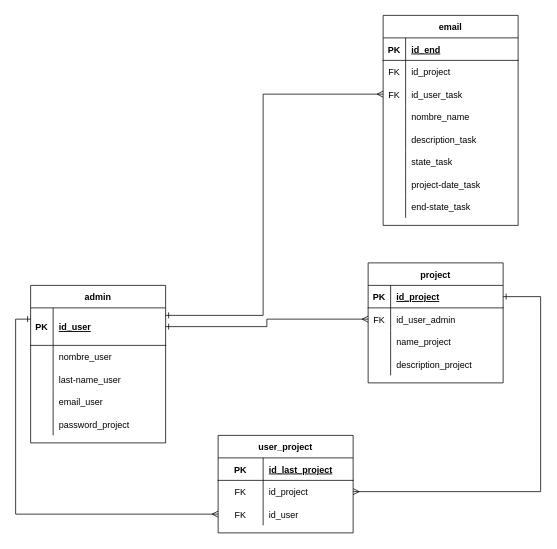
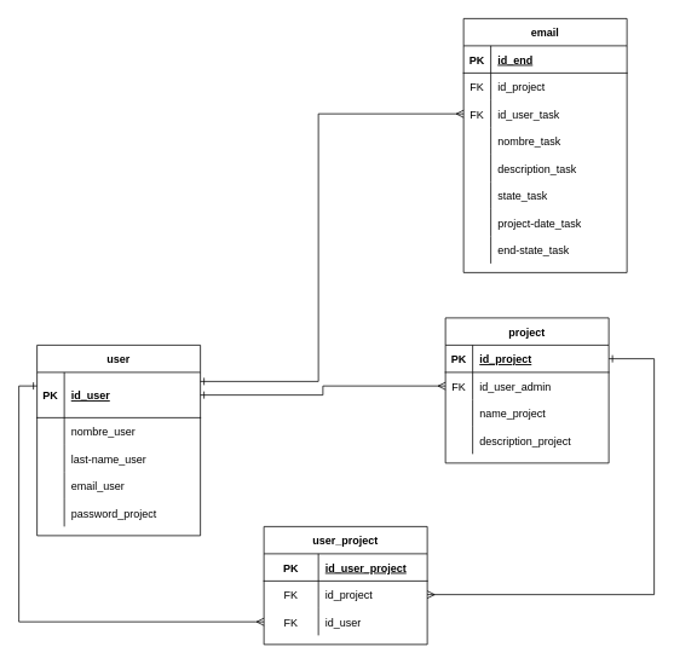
  <mxCell id="0" />
  <mxCell id="1" parent="0" />
- <mxCell id="2" value="admin" style="shape=table;startSize=30;container=1;collapsible=1;childLayout=tableLayout;fixedRows=1;rowLines=0;fontStyle=1;align=center;resizeLast=1;" vertex="1" parent="1"><mxGeometry x="40" y="380" width="180" height="210" as="geometry" /></mxCell>
+ <mxCell id="2" value="user" style="shape=table;startSize=30;container=1;collapsible=1;childLayout=tableLayout;fixedRows=1;rowLines=0;fontStyle=1;align=center;resizeLast=1;" vertex="1" parent="1"><mxGeometry x="40" y="380" width="180" height="210" as="geometry" /></mxCell>
  <mxCell id="3" value="" style="shape=tableRow;horizontal=0;startSize=0;swimlaneHead=0;swimlaneBody=0;fillColor=none;collapsible=0;dropTarget=0;points=[[0,0.5],[1,0.5]];portConstraint=eastwest;top=0;left=0;right=0;bottom=1;" vertex="1" parent="2"><mxGeometry y="30" width="180" height="50" as="geometry" /></mxCell>
  <mxCell id="4" value="PK" style="shape=partialRectangle;connectable=0;fillColor=none;top=0;left=0;bottom=0;right=0;fontStyle=1;overflow=hidden;" vertex="1" parent="3"><mxGeometry width="30" height="50" as="geometry"><mxRectangle width="30" height="50" as="alternateBounds" /></mxGeometry></mxCell>
  <mxCell id="5" value="id_user" style="shape=partialRectangle;connectable=0;fillColor=none;top=0;left=0;bottom=0;right=0;align=left;spacingLeft=6;fontStyle=5;overflow=hidden;" vertex="1" parent="3"><mxGeometry x="30" width="150" height="50" as="geometry"><mxRectangle width="150" height="50" as="alternateBounds" /></mxGeometry></mxCell>
  <mxCell id="6" value="" style="shape=tableRow;horizontal=0;startSize=0;swimlaneHead=0;swimlaneBody=0;fillColor=none;collapsible=0;dropTarget=0;points=[[0,0.5],[1,0.5]];portConstraint=eastwest;top=0;left=0;right=0;bottom=0;" vertex="1" parent="2"><mxGeometry y="80" width="180" height="30" as="geometry" /></mxCell>
  <mxCell id="7" value="" style="shape=partialRectangle;connectable=0;fillColor=none;top=0;left=0;bottom=0;right=0;editable=1;overflow=hidden;" vertex="1" parent="6"><mxGeometry width="30" height="30" as="geometry"><mxRectangle width="30" height="30" as="alternateBounds" /></mxGeometry></mxCell>
  <mxCell id="8" value="nombre_user" style="shape=partialRectangle;connectable=0;fillColor=none;top=0;left=0;bottom=0;right=0;align=left;spacingLeft=6;overflow=hidden;" vertex="1" parent="6"><mxGeometry x="30" width="150" height="30" as="geometry"><mxRectangle width="150" height="30" as="alternateBounds" /></mxGeometry></mxCell>
  <mxCell id="9" value="" style="shape=tableRow;horizontal=0;startSize=0;swimlaneHead=0;swimlaneBody=0;fillColor=none;collapsible=0;dropTarget=0;points=[[0,0.5],[1,0.5]];portConstraint=eastwest;top=0;left=0;right=0;bottom=0;" vertex="1" parent="2"><mxGeometry y="110" width="180" height="30" as="geometry" /></mxCell>
  <mxCell id="10" value="" style="shape=partialRectangle;connectable=0;fillColor=none;top=0;left=0;bottom=0;right=0;editable=1;overflow=hidden;" vertex="1" parent="9"><mxGeometry width="30" height="30" as="geometry"><mxRectangle width="30" height="30" as="alternateBounds" /></mxGeometry></mxCell>
  <mxCell id="11" value="last-name_user" style="shape=partialRectangle;connectable=0;fillColor=none;top=0;left=0;bottom=0;right=0;align=left;spacingLeft=6;overflow=hidden;" vertex="1" parent="9"><mxGeometry x="30" width="150" height="30" as="geometry"><mxRectangle width="150" height="30" as="alternateBounds" /></mxGeometry></mxCell>
  <mxCell id="12" value="" style="shape=tableRow;horizontal=0;startSize=0;swimlaneHead=0;swimlaneBody=0;fillColor=none;collapsible=0;dropTarget=0;points=[[0,0.5],[1,0.5]];portConstraint=eastwest;top=0;left=0;right=0;bottom=0;" vertex="1" parent="2"><mxGeometry y="140" width="180" height="30" as="geometry" /></mxCell>
  <mxCell id="13" value="" style="shape=partialRectangle;connectable=0;fillColor=none;top=0;left=0;bottom=0;right=0;editable=1;overflow=hidden;" vertex="1" parent="12"><mxGeometry width="30" height="30" as="geometry"><mxRectangle width="30" height="30" as="alternateBounds" /></mxGeometry></mxCell>
  <mxCell id="14" value="email_user" style="shape=partialRectangle;connectable=0;fillColor=none;top=0;left=0;bottom=0;right=0;align=left;spacingLeft=6;overflow=hidden;" vertex="1" parent="12"><mxGeometry x="30" width="150" height="30" as="geometry"><mxRectangle width="150" height="30" as="alternateBounds" /></mxGeometry></mxCell>
  <mxCell id="15" value="" style="shape=tableRow;horizontal=0;startSize=0;swimlaneHead=0;swimlaneBody=0;fillColor=none;collapsible=0;dropTarget=0;points=[[0,0.5],[1,0.5]];portConstraint=eastwest;top=0;left=0;right=0;bottom=0;" vertex="1" parent="2"><mxGeometry y="170" width="180" height="30" as="geometry" /></mxCell>
  <mxCell id="16" value="" style="shape=partialRectangle;connectable=0;fillColor=none;top=0;left=0;bottom=0;right=0;editable=1;overflow=hidden;" vertex="1" parent="15"><mxGeometry width="30" height="30" as="geometry"><mxRectangle width="30" height="30" as="alternateBounds" /></mxGeometry></mxCell>
  <mxCell id="17" value="password_project" style="shape=partialRectangle;connectable=0;fillColor=none;top=0;left=0;bottom=0;right=0;align=left;spacingLeft=6;overflow=hidden;" vertex="1" parent="15"><mxGeometry x="30" width="150" height="30" as="geometry"><mxRectangle width="150" height="30" as="alternateBounds" /></mxGeometry></mxCell>
  <mxCell id="18" value="project" style="shape=table;startSize=30;container=1;collapsible=1;childLayout=tableLayout;fixedRows=1;rowLines=0;fontStyle=1;align=center;resizeLast=1;" vertex="1" parent="1"><mxGeometry x="490" y="350" width="180" height="160" as="geometry" /></mxCell>
  <mxCell id="19" value="" style="shape=tableRow;horizontal=0;startSize=0;swimlaneHead=0;swimlaneBody=0;fillColor=none;collapsible=0;dropTarget=0;points=[[0,0.5],[1,0.5]];portConstraint=eastwest;top=0;left=0;right=0;bottom=1;" vertex="1" parent="18"><mxGeometry y="30" width="180" height="30" as="geometry" /></mxCell>
  <mxCell id="20" value="PK" style="shape=partialRectangle;connectable=0;fillColor=none;top=0;left=0;bottom=0;right=0;fontStyle=1;overflow=hidden;" vertex="1" parent="19"><mxGeometry width="30" height="30" as="geometry"><mxRectangle width="30" height="30" as="alternateBounds" /></mxGeometry></mxCell>
  <mxCell id="21" value="id_project" style="shape=partialRectangle;connectable=0;fillColor=none;top=0;left=0;bottom=0;right=0;align=left;spacingLeft=6;fontStyle=5;overflow=hidden;" vertex="1" parent="19"><mxGeometry x="30" width="150" height="30" as="geometry"><mxRectangle width="150" height="30" as="alternateBounds" /></mxGeometry></mxCell>
  <mxCell id="22" value="" style="shape=tableRow;horizontal=0;startSize=0;swimlaneHead=0;swimlaneBody=0;fillColor=none;collapsible=0;dropTarget=0;points=[[0,0.5],[1,0.5]];portConstraint=eastwest;top=0;left=0;right=0;bottom=0;" vertex="1" parent="18"><mxGeometry y="60" width="180" height="30" as="geometry" /></mxCell>
  <mxCell id="23" value="FK" style="shape=partialRectangle;connectable=0;fillColor=none;top=0;left=0;bottom=0;right=0;editable=1;overflow=hidden;" vertex="1" parent="22"><mxGeometry width="30" height="30" as="geometry"><mxRectangle width="30" height="30" as="alternateBounds" /></mxGeometry></mxCell>
  <mxCell id="24" value="id_user_admin" style="shape=partialRectangle;connectable=0;fillColor=none;top=0;left=0;bottom=0;right=0;align=left;spacingLeft=6;overflow=hidden;" vertex="1" parent="22"><mxGeometry x="30" width="150" height="30" as="geometry"><mxRectangle width="150" height="30" as="alternateBounds" /></mxGeometry></mxCell>
  <mxCell id="25" value="" style="shape=tableRow;horizontal=0;startSize=0;swimlaneHead=0;swimlaneBody=0;fillColor=none;collapsible=0;dropTarget=0;points=[[0,0.5],[1,0.5]];portConstraint=eastwest;top=0;left=0;right=0;bottom=0;" vertex="1" parent="18"><mxGeometry y="90" width="180" height="30" as="geometry" /></mxCell>
  <mxCell id="26" value="" style="shape=partialRectangle;connectable=0;fillColor=none;top=0;left=0;bottom=0;right=0;editable=1;overflow=hidden;" vertex="1" parent="25"><mxGeometry width="30" height="30" as="geometry"><mxRectangle width="30" height="30" as="alternateBounds" /></mxGeometry></mxCell>
  <mxCell id="27" value="name_project" style="shape=partialRectangle;connectable=0;fillColor=none;top=0;left=0;bottom=0;right=0;align=left;spacingLeft=6;overflow=hidden;" vertex="1" parent="25"><mxGeometry x="30" width="150" height="30" as="geometry"><mxRectangle width="150" height="30" as="alternateBounds" /></mxGeometry></mxCell>
  <mxCell id="28" value="" style="shape=tableRow;horizontal=0;startSize=0;swimlaneHead=0;swimlaneBody=0;fillColor=none;collapsible=0;dropTarget=0;points=[[0,0.5],[1,0.5]];portConstraint=eastwest;top=0;left=0;right=0;bottom=0;" vertex="1" parent="18"><mxGeometry y="120" width="180" height="30" as="geometry" /></mxCell>
  <mxCell id="29" value="" style="shape=partialRectangle;connectable=0;fillColor=none;top=0;left=0;bottom=0;right=0;editable=1;overflow=hidden;" vertex="1" parent="28"><mxGeometry width="30" height="30" as="geometry"><mxRectangle width="30" height="30" as="alternateBounds" /></mxGeometry></mxCell>
  <mxCell id="30" value="description_project" style="shape=partialRectangle;connectable=0;fillColor=none;top=0;left=0;bottom=0;right=0;align=left;spacingLeft=6;overflow=hidden;" vertex="1" parent="28"><mxGeometry x="30" width="150" height="30" as="geometry"><mxRectangle width="150" height="30" as="alternateBounds" /></mxGeometry></mxCell>
  <mxCell id="31" value="user_project" style="shape=table;startSize=30;container=1;collapsible=1;childLayout=tableLayout;fixedRows=1;rowLines=0;fontStyle=1;align=center;resizeLast=1;" vertex="1" parent="1"><mxGeometry x="290" y="580" width="180" height="130" as="geometry" /></mxCell>
  <mxCell id="32" value="" style="shape=tableRow;horizontal=0;startSize=0;swimlaneHead=0;swimlaneBody=0;fillColor=none;collapsible=0;dropTarget=0;points=[[0,0.5],[1,0.5]];portConstraint=eastwest;top=0;left=0;right=0;bottom=1;" vertex="1" parent="31"><mxGeometry y="30" width="180" height="30" as="geometry" /></mxCell>
  <mxCell id="33" value="PK" style="shape=partialRectangle;connectable=0;fillColor=none;top=0;left=0;bottom=0;right=0;fontStyle=1;overflow=hidden;" vertex="1" parent="32"><mxGeometry width="60" height="30" as="geometry"><mxRectangle width="60" height="30" as="alternateBounds" /></mxGeometry></mxCell>
- <mxCell id="34" value="id_last_project" style="shape=partialRectangle;connectable=0;fillColor=none;top=0;left=0;bottom=0;right=0;align=left;spacingLeft=6;fontStyle=5;overflow=hidden;" vertex="1" parent="32"><mxGeometry x="60" width="120" height="30" as="geometry"><mxRectangle width="120" height="30" as="alternateBounds" /></mxGeometry></mxCell>
+ <mxCell id="34" value="id_user_project" style="shape=partialRectangle;connectable=0;fillColor=none;top=0;left=0;bottom=0;right=0;align=left;spacingLeft=6;fontStyle=5;overflow=hidden;" vertex="1" parent="32"><mxGeometry x="60" width="120" height="30" as="geometry"><mxRectangle width="120" height="30" as="alternateBounds" /></mxGeometry></mxCell>
  <mxCell id="35" value="" style="shape=tableRow;horizontal=0;startSize=0;swimlaneHead=0;swimlaneBody=0;fillColor=none;collapsible=0;dropTarget=0;points=[[0,0.5],[1,0.5]];portConstraint=eastwest;top=0;left=0;right=0;bottom=0;" vertex="1" parent="31"><mxGeometry y="60" width="180" height="30" as="geometry" /></mxCell>
  <mxCell id="36" value="FK" style="shape=partialRectangle;connectable=0;fillColor=none;top=0;left=0;bottom=0;right=0;editable=1;overflow=hidden;" vertex="1" parent="35"><mxGeometry width="60" height="30" as="geometry"><mxRectangle width="60" height="30" as="alternateBounds" /></mxGeometry></mxCell>
  <mxCell id="37" value="id_project" style="shape=partialRectangle;connectable=0;fillColor=none;top=0;left=0;bottom=0;right=0;align=left;spacingLeft=6;overflow=hidden;" vertex="1" parent="35"><mxGeometry x="60" width="120" height="30" as="geometry"><mxRectangle width="120" height="30" as="alternateBounds" /></mxGeometry></mxCell>
  <mxCell id="38" value="" style="shape=tableRow;horizontal=0;startSize=0;swimlaneHead=0;swimlaneBody=0;fillColor=none;collapsible=0;dropTarget=0;points=[[0,0.5],[1,0.5]];portConstraint=eastwest;top=0;left=0;right=0;bottom=0;" vertex="1" parent="31"><mxGeometry y="90" width="180" height="30" as="geometry" /></mxCell>
  <mxCell id="39" value="FK" style="shape=partialRectangle;connectable=0;fillColor=none;top=0;left=0;bottom=0;right=0;editable=1;overflow=hidden;" vertex="1" parent="38"><mxGeometry width="60" height="30" as="geometry"><mxRectangle width="60" height="30" as="alternateBounds" /></mxGeometry></mxCell>
  <mxCell id="40" value="id_user" style="shape=partialRectangle;connectable=0;fillColor=none;top=0;left=0;bottom=0;right=0;align=left;spacingLeft=6;overflow=hidden;" vertex="1" parent="38"><mxGeometry x="60" width="120" height="30" as="geometry"><mxRectangle width="120" height="30" as="alternateBounds" /></mxGeometry></mxCell>
  <mxCell id="41" style="edgeStyle=orthogonalEdgeStyle;rounded=0;orthogonalLoop=1;jettySize=auto;html=1;endArrow=ERmany;endFill=0;startArrow=ERone;startFill=0;" edge="1" parent="1" source="3" target="22"><mxGeometry relative="1" as="geometry"><Array as="points"><mxPoint x="355" y="435" /><mxPoint x="355" y="425" /></Array></mxGeometry></mxCell>
  <mxCell id="42" style="edgeStyle=orthogonalEdgeStyle;rounded=0;orthogonalLoop=1;jettySize=auto;html=1;entryX=1;entryY=0.5;entryDx=0;entryDy=0;startArrow=ERone;startFill=0;endArrow=ERmany;endFill=0;" edge="1" parent="1" source="19" target="35"><mxGeometry relative="1" as="geometry"><Array as="points"><mxPoint x="720" y="395" /><mxPoint x="720" y="655" /></Array></mxGeometry></mxCell>
  <mxCell id="43" style="edgeStyle=orthogonalEdgeStyle;rounded=0;orthogonalLoop=1;jettySize=auto;html=1;entryX=0;entryY=0.5;entryDx=0;entryDy=0;startArrow=ERone;startFill=0;endArrow=ERmany;endFill=0;" edge="1" parent="1" source="3" target="38"><mxGeometry relative="1" as="geometry"><Array as="points"><mxPoint x="20" y="425" /><mxPoint x="20" y="685" /></Array></mxGeometry></mxCell>
  <mxCell id="44" value="email" style="shape=table;startSize=30;container=1;collapsible=1;childLayout=tableLayout;fixedRows=1;rowLines=0;fontStyle=1;align=center;resizeLast=1;" vertex="1" parent="1"><mxGeometry x="510" y="20" width="180" height="280" as="geometry" /></mxCell>
  <mxCell id="45" value="" style="shape=tableRow;horizontal=0;startSize=0;swimlaneHead=0;swimlaneBody=0;fillColor=none;collapsible=0;dropTarget=0;points=[[0,0.5],[1,0.5]];portConstraint=eastwest;top=0;left=0;right=0;bottom=1;" vertex="1" parent="44"><mxGeometry y="30" width="180" height="30" as="geometry" /></mxCell>
  <mxCell id="46" value="PK" style="shape=partialRectangle;connectable=0;fillColor=none;top=0;left=0;bottom=0;right=0;fontStyle=1;overflow=hidden;" vertex="1" parent="45"><mxGeometry width="30" height="30" as="geometry"><mxRectangle width="30" height="30" as="alternateBounds" /></mxGeometry></mxCell>
  <mxCell id="47" value="id_end" style="shape=partialRectangle;connectable=0;fillColor=none;top=0;left=0;bottom=0;right=0;align=left;spacingLeft=6;fontStyle=5;overflow=hidden;" vertex="1" parent="45"><mxGeometry x="30" width="150" height="30" as="geometry"><mxRectangle width="150" height="30" as="alternateBounds" /></mxGeometry></mxCell>
  <mxCell id="48" value="" style="shape=tableRow;horizontal=0;startSize=0;swimlaneHead=0;swimlaneBody=0;fillColor=none;collapsible=0;dropTarget=0;points=[[0,0.5],[1,0.5]];portConstraint=eastwest;top=0;left=0;right=0;bottom=0;" vertex="1" parent="44"><mxGeometry y="60" width="180" height="30" as="geometry" /></mxCell>
  <mxCell id="49" value="FK" style="shape=partialRectangle;connectable=0;fillColor=none;top=0;left=0;bottom=0;right=0;editable=1;overflow=hidden;" vertex="1" parent="48"><mxGeometry width="30" height="30" as="geometry"><mxRectangle width="30" height="30" as="alternateBounds" /></mxGeometry></mxCell>
  <mxCell id="50" value="id_project" style="shape=partialRectangle;connectable=0;fillColor=none;top=0;left=0;bottom=0;right=0;align=left;spacingLeft=6;overflow=hidden;" vertex="1" parent="48"><mxGeometry x="30" width="150" height="30" as="geometry"><mxRectangle width="150" height="30" as="alternateBounds" /></mxGeometry></mxCell>
  <mxCell id="51" value="" style="shape=tableRow;horizontal=0;startSize=0;swimlaneHead=0;swimlaneBody=0;fillColor=none;collapsible=0;dropTarget=0;points=[[0,0.5],[1,0.5]];portConstraint=eastwest;top=0;left=0;right=0;bottom=0;" vertex="1" parent="44"><mxGeometry y="90" width="180" height="30" as="geometry" /></mxCell>
  <mxCell id="52" value="FK" style="shape=partialRectangle;connectable=0;fillColor=none;top=0;left=0;bottom=0;right=0;editable=1;overflow=hidden;" vertex="1" parent="51"><mxGeometry width="30" height="30" as="geometry"><mxRectangle width="30" height="30" as="alternateBounds" /></mxGeometry></mxCell>
  <mxCell id="53" value="id_user_task" style="shape=partialRectangle;connectable=0;fillColor=none;top=0;left=0;bottom=0;right=0;align=left;spacingLeft=6;overflow=hidden;" vertex="1" parent="51"><mxGeometry x="30" width="150" height="30" as="geometry"><mxRectangle width="150" height="30" as="alternateBounds" /></mxGeometry></mxCell>
  <mxCell id="54" value="" style="shape=tableRow;horizontal=0;startSize=0;swimlaneHead=0;swimlaneBody=0;fillColor=none;collapsible=0;dropTarget=0;points=[[0,0.5],[1,0.5]];portConstraint=eastwest;top=0;left=0;right=0;bottom=0;" vertex="1" parent="44"><mxGeometry y="120" width="180" height="30" as="geometry" /></mxCell>
  <mxCell id="55" value="" style="shape=partialRectangle;connectable=0;fillColor=none;top=0;left=0;bottom=0;right=0;editable=1;overflow=hidden;" vertex="1" parent="54"><mxGeometry width="30" height="30" as="geometry"><mxRectangle width="30" height="30" as="alternateBounds" /></mxGeometry></mxCell>
- <mxCell id="56" value="nombre_name" style="shape=partialRectangle;connectable=0;fillColor=none;top=0;left=0;bottom=0;right=0;align=left;spacingLeft=6;overflow=hidden;" vertex="1" parent="54"><mxGeometry x="30" width="150" height="30" as="geometry"><mxRectangle width="150" height="30" as="alternateBounds" /></mxGeometry></mxCell>
+ <mxCell id="56" value="nombre_task" style="shape=partialRectangle;connectable=0;fillColor=none;top=0;left=0;bottom=0;right=0;align=left;spacingLeft=6;overflow=hidden;" vertex="1" parent="54"><mxGeometry x="30" width="150" height="30" as="geometry"><mxRectangle width="150" height="30" as="alternateBounds" /></mxGeometry></mxCell>
  <mxCell id="57" value="" style="shape=tableRow;horizontal=0;startSize=0;swimlaneHead=0;swimlaneBody=0;fillColor=none;collapsible=0;dropTarget=0;points=[[0,0.5],[1,0.5]];portConstraint=eastwest;top=0;left=0;right=0;bottom=0;" vertex="1" parent="44"><mxGeometry y="150" width="180" height="30" as="geometry" /></mxCell>
  <mxCell id="58" value="" style="shape=partialRectangle;connectable=0;fillColor=none;top=0;left=0;bottom=0;right=0;editable=1;overflow=hidden;" vertex="1" parent="57"><mxGeometry width="30" height="30" as="geometry"><mxRectangle width="30" height="30" as="alternateBounds" /></mxGeometry></mxCell>
  <mxCell id="59" value="description_task" style="shape=partialRectangle;connectable=0;fillColor=none;top=0;left=0;bottom=0;right=0;align=left;spacingLeft=6;overflow=hidden;" vertex="1" parent="57"><mxGeometry x="30" width="150" height="30" as="geometry"><mxRectangle width="150" height="30" as="alternateBounds" /></mxGeometry></mxCell>
  <mxCell id="60" value="" style="shape=tableRow;horizontal=0;startSize=0;swimlaneHead=0;swimlaneBody=0;fillColor=none;collapsible=0;dropTarget=0;points=[[0,0.5],[1,0.5]];portConstraint=eastwest;top=0;left=0;right=0;bottom=0;" vertex="1" parent="44"><mxGeometry y="180" width="180" height="30" as="geometry" /></mxCell>
  <mxCell id="61" value="" style="shape=partialRectangle;connectable=0;fillColor=none;top=0;left=0;bottom=0;right=0;editable=1;overflow=hidden;" vertex="1" parent="60"><mxGeometry width="30" height="30" as="geometry"><mxRectangle width="30" height="30" as="alternateBounds" /></mxGeometry></mxCell>
  <mxCell id="62" value="state_task" style="shape=partialRectangle;connectable=0;fillColor=none;top=0;left=0;bottom=0;right=0;align=left;spacingLeft=6;overflow=hidden;" vertex="1" parent="60"><mxGeometry x="30" width="150" height="30" as="geometry"><mxRectangle width="150" height="30" as="alternateBounds" /></mxGeometry></mxCell>
  <mxCell id="63" value="" style="shape=tableRow;horizontal=0;startSize=0;swimlaneHead=0;swimlaneBody=0;fillColor=none;collapsible=0;dropTarget=0;points=[[0,0.5],[1,0.5]];portConstraint=eastwest;top=0;left=0;right=0;bottom=0;" vertex="1" parent="44"><mxGeometry y="210" width="180" height="30" as="geometry" /></mxCell>
  <mxCell id="64" value="" style="shape=partialRectangle;connectable=0;fillColor=none;top=0;left=0;bottom=0;right=0;editable=1;overflow=hidden;" vertex="1" parent="63"><mxGeometry width="30" height="30" as="geometry"><mxRectangle width="30" height="30" as="alternateBounds" /></mxGeometry></mxCell>
  <mxCell id="65" value="project-date_task" style="shape=partialRectangle;connectable=0;fillColor=none;top=0;left=0;bottom=0;right=0;align=left;spacingLeft=6;overflow=hidden;" vertex="1" parent="63"><mxGeometry x="30" width="150" height="30" as="geometry"><mxRectangle width="150" height="30" as="alternateBounds" /></mxGeometry></mxCell>
  <mxCell id="66" value="" style="shape=tableRow;horizontal=0;startSize=0;swimlaneHead=0;swimlaneBody=0;fillColor=none;collapsible=0;dropTarget=0;points=[[0,0.5],[1,0.5]];portConstraint=eastwest;top=0;left=0;right=0;bottom=0;" vertex="1" parent="44"><mxGeometry y="240" width="180" height="30" as="geometry" /></mxCell>
  <mxCell id="67" value="" style="shape=partialRectangle;connectable=0;fillColor=none;top=0;left=0;bottom=0;right=0;editable=1;overflow=hidden;" vertex="1" parent="66"><mxGeometry width="30" height="30" as="geometry"><mxRectangle width="30" height="30" as="alternateBounds" /></mxGeometry></mxCell>
  <mxCell id="68" value="end-state_task" style="shape=partialRectangle;connectable=0;fillColor=none;top=0;left=0;bottom=0;right=0;align=left;spacingLeft=6;overflow=hidden;" vertex="1" parent="66"><mxGeometry x="30" width="150" height="30" as="geometry"><mxRectangle width="150" height="30" as="alternateBounds" /></mxGeometry></mxCell>
  <mxCell id="69" style="edgeStyle=orthogonalEdgeStyle;rounded=0;orthogonalLoop=1;jettySize=auto;html=1;startArrow=ERone;startFill=0;endArrow=ERmany;endFill=0;" edge="1" parent="1" source="3" target="51"><mxGeometry relative="1" as="geometry"><Array as="points"><mxPoint x="350" y="420" /><mxPoint x="350" y="125" /></Array></mxGeometry></mxCell>
